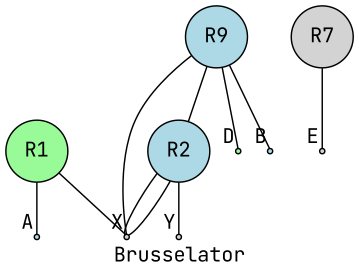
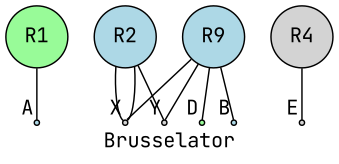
  graph {
    fontname="JetBrains Mono"
    label=Brusselator
    node [fillcolor=lightblue fontname="JetBrains Mono" shape=point style=filled]
    edge [arrowhead=vee fontname="JetBrains Mono"]
    n1 [fillcolor=palegreen label=R1 shape=circle]
    n2 [label=R2 shape=circle]
    n3 [label=R9 shape=circle]
-   n4 [fillcolor=lightgrey label=R7 shape=circle]
+   n4 [fillcolor=lightgrey label=R4 shape=circle]
    105 [fillcolor=lightgrey xlabel=X]
    106 [fillcolor=lightgrey xlabel=Y]
    107 [fillcolor=lightgrey xlabel=E]
    108 [fillcolor=palegreen xlabel=D]
    109 [xlabel=B]
    110 [xlabel=A]
    subgraph sub_1 {
      label=Packs
      n1
      n2
      n3
      n4
    }
    subgraph sub_2 {
      label=L
      105
      106
      107
      108
      109
      110
    }
-   n1 -- 105
    n1 -- 110
    n2 -- 105
    n2 -- 105
    n2 -- 106
    n3 -- 105
-   n3 -- n2
+   n3 -- 106
    n3 -- 108
    n3 -- 109
    n4 -- 107
  }
